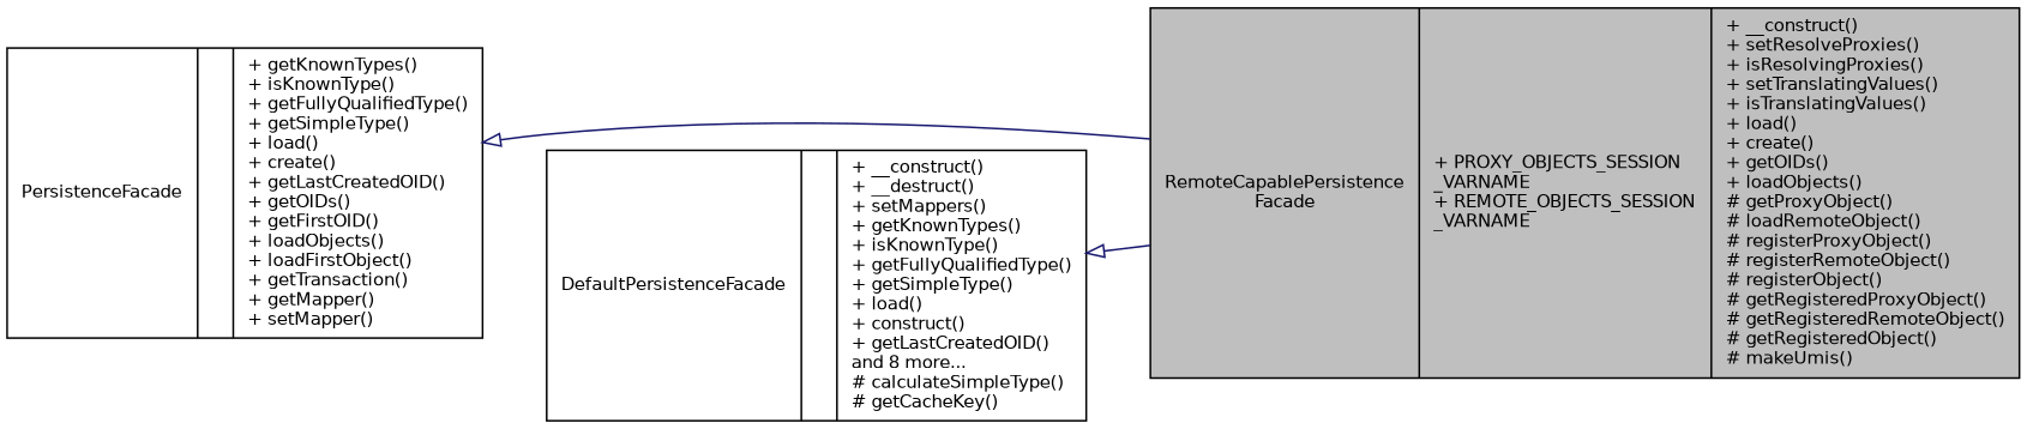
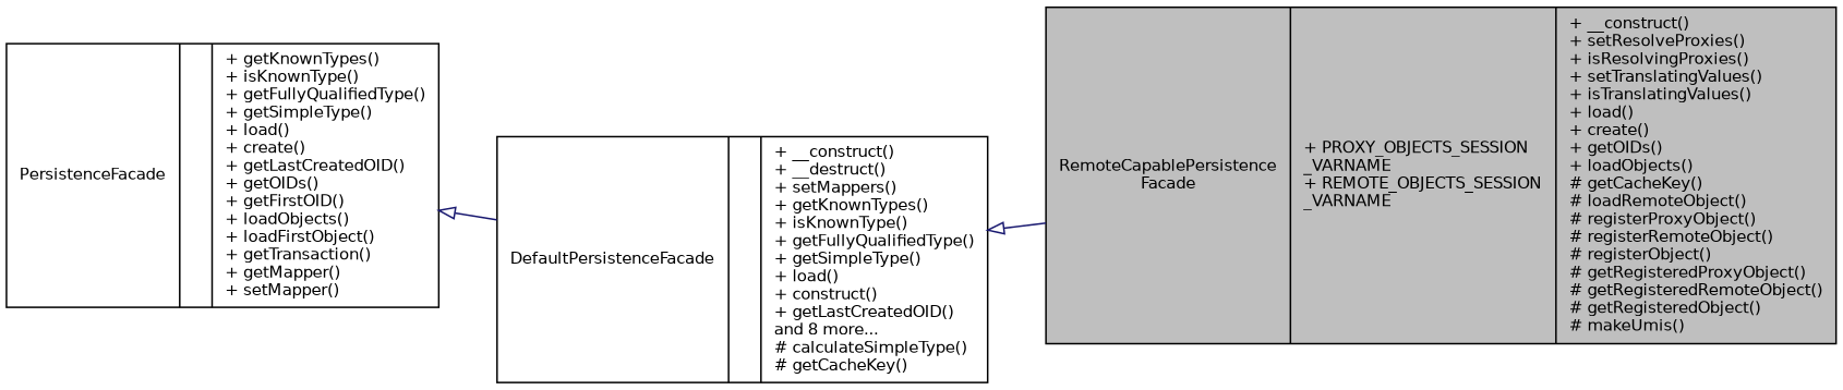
  digraph {
    rankdir=LR
    node [color=black fillcolor=white fontname=Helvetica fontsize=10 shape=record style=filled]
    edge [arrowtail=onormal color=midnightblue dir=back fontname=Helvetica fontsize=10 labelfontname=Helvetica labelfontsize=10 style=solid]
-   n1 [fillcolor=grey75 fontcolor=black height=0.2 label="{RemoteCapablePersistence\lFacade\n|+ PROXY_OBJECTS_SESSION\l_VARNAME\l+ REMOTE_OBJECTS_SESSION\l_VARNAME\l|+ __construct()\l+ setResolveProxies()\l+ isResolvingProxies()\l+ setTranslatingValues()\l+ isTranslatingValues()\l+ load()\l+ create()\l+ getOIDs()\l+ loadObjects()\l# getProxyObject()\l# loadRemoteObject()\l# registerProxyObject()\l# registerRemoteObject()\l# registerObject()\l# getRegisteredProxyObject()\l# getRegisteredRemoteObject()\l# getRegisteredObject()\l# makeUmis()\l}" width=0.4]
+   n1 [fillcolor=grey75 fontcolor=black height=0.2 label="{RemoteCapablePersistence\lFacade\n|+ PROXY_OBJECTS_SESSION\l_VARNAME\l+ REMOTE_OBJECTS_SESSION\l_VARNAME\l|+ __construct()\l+ setResolveProxies()\l+ isResolvingProxies()\l+ setTranslatingValues()\l+ isTranslatingValues()\l+ load()\l+ create()\l+ getOIDs()\l+ loadObjects()\l# getCacheKey()\l# loadRemoteObject()\l# registerProxyObject()\l# registerRemoteObject()\l# registerObject()\l# getRegisteredProxyObject()\l# getRegisteredRemoteObject()\l# getRegisteredObject()\l# makeUmis()\l}" width=0.4]
    n2 [height=0.2 label="{DefaultPersistenceFacade\n||+ __construct()\l+ __destruct()\l+ setMappers()\l+ getKnownTypes()\l+ isKnownType()\l+ getFullyQualifiedType()\l+ getSimpleType()\l+ load()\l+ construct()\l+ getLastCreatedOID()\land 8 more...\l# calculateSimpleType()\l# getCacheKey()\l}" width=0.4]
    n3 [height=0.2 label="{PersistenceFacade\n||+ getKnownTypes()\l+ isKnownType()\l+ getFullyQualifiedType()\l+ getSimpleType()\l+ load()\l+ create()\l+ getLastCreatedOID()\l+ getOIDs()\l+ getFirstOID()\l+ loadObjects()\l+ loadFirstObject()\l+ getTransaction()\l+ getMapper()\l+ setMapper()\l}" width=0.4]
    n2 -> n1
-   n3 -> n1
+   n3 -> n2
  }
